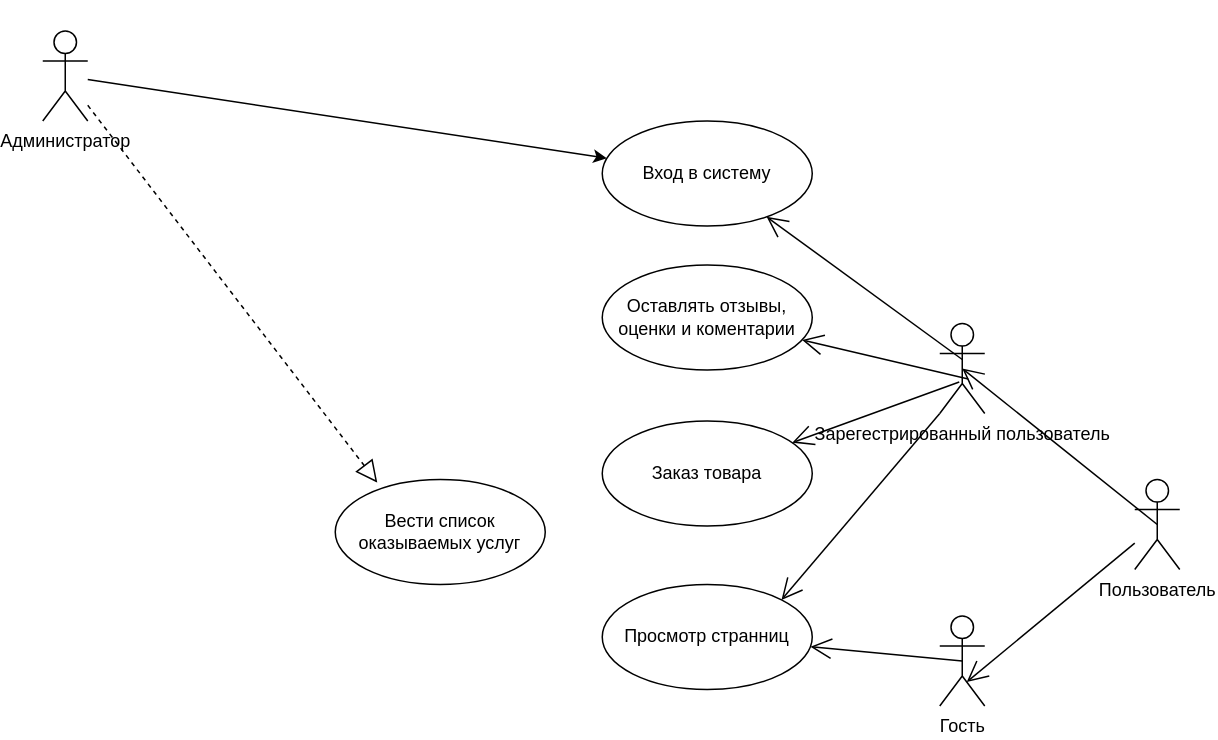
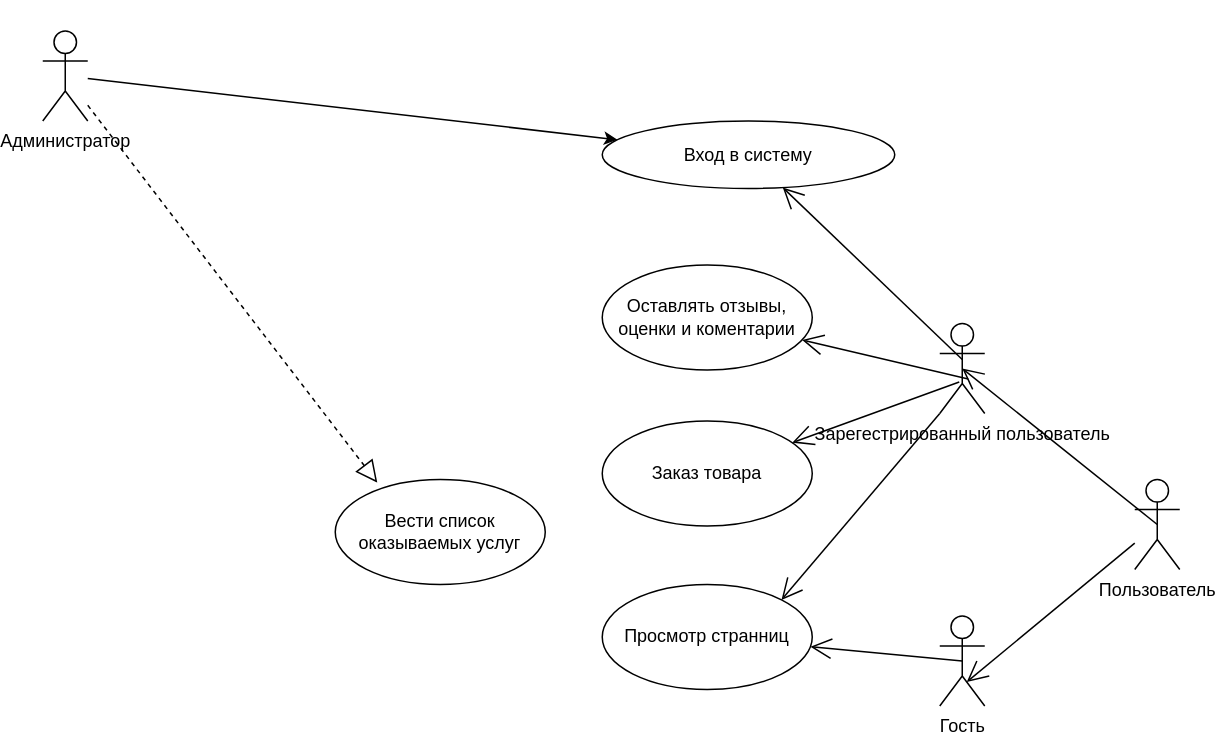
  <mxCell id="0" />
  <mxCell id="1" parent="0" />
  <mxCell id="2" style="rounded=1;sketch=0;orthogonalLoop=1;jettySize=auto;html=1;" edge="1" parent="1" source="3" target="4"><mxGeometry relative="1" as="geometry" /></mxCell>
  <mxCell id="3" value="Администратор" style="shape=umlActor;verticalLabelPosition=bottom;verticalAlign=top;html=1;rounded=0;sketch=0;" vertex="1" parent="1"><mxGeometry x="20" y="20" width="30" height="60" as="geometry" /></mxCell>
- <mxCell id="4" value="Вход в систему" style="ellipse;whiteSpace=wrap;html=1;rounded=0;sketch=0;" vertex="1" parent="1"><mxGeometry x="393" y="80" width="140" height="70" as="geometry" /></mxCell>
+ <mxCell id="4" value="Вход в систему" style="ellipse;whiteSpace=wrap;html=1;rounded=0;sketch=0;" vertex="1" parent="1"><mxGeometry x="393" y="80" width="195" height="45" as="geometry" /></mxCell>
  <mxCell id="5" value="Вести список оказываемых услуг" style="ellipse;whiteSpace=wrap;html=1;rounded=0;sketch=0;" vertex="1" parent="1"><mxGeometry x="215" y="319" width="140" height="70" as="geometry" /></mxCell>
  <mxCell id="6" value="" style="endArrow=block;dashed=1;endFill=0;endSize=12;html=1;entryX=0.2;entryY=0.029;entryDx=0;entryDy=0;entryPerimeter=0;" edge="1" parent="1" source="3" target="5"><mxGeometry width="160" relative="1" as="geometry"><mxPoint x="189" y="332" as="sourcePoint" /><mxPoint x="349" y="332" as="targetPoint" /></mxGeometry></mxCell>
  <mxCell id="7" value="Оставлять отзывы, оценки и коментарии" style="ellipse;whiteSpace=wrap;html=1;rounded=0;sketch=0;" vertex="1" parent="1"><mxGeometry x="393" y="176" width="140" height="70" as="geometry" /></mxCell>
  <mxCell id="8" value="Заказ товара" style="ellipse;whiteSpace=wrap;html=1;rounded=0;sketch=0;" vertex="1" parent="1"><mxGeometry x="393" y="280" width="140" height="70" as="geometry" /></mxCell>
  <mxCell id="9" value="Просмотр странниц" style="ellipse;whiteSpace=wrap;html=1;rounded=0;sketch=0;" vertex="1" parent="1"><mxGeometry x="393" y="389" width="140" height="70" as="geometry" /></mxCell>
  <mxCell id="10" value="Зарегестрированный пользователь" style="shape=umlActor;verticalLabelPosition=bottom;verticalAlign=top;html=1;rounded=0;sketch=0;" vertex="1" parent="1"><mxGeometry x="618" y="215" width="30" height="60" as="geometry" /></mxCell>
  <mxCell id="11" value="Гость" style="shape=umlActor;verticalLabelPosition=bottom;verticalAlign=top;html=1;rounded=0;sketch=0;" vertex="1" parent="1"><mxGeometry x="618" y="410" width="30" height="60" as="geometry" /></mxCell>
  <mxCell id="12" value="Пользователь" style="shape=umlActor;verticalLabelPosition=bottom;verticalAlign=top;html=1;rounded=0;sketch=0;" vertex="1" parent="1"><mxGeometry x="748" y="319" width="30" height="60" as="geometry" /></mxCell>
  <mxCell id="13" value="" style="endArrow=open;endFill=1;endSize=12;html=1;entryX=0.6;entryY=0.733;entryDx=0;entryDy=0;entryPerimeter=0;" edge="1" parent="1" source="12" target="11"><mxGeometry width="160" relative="1" as="geometry"><mxPoint x="189" y="319" as="sourcePoint" /><mxPoint x="657" y="462" as="targetPoint" /></mxGeometry></mxCell>
  <mxCell id="14" value="" style="endArrow=open;endFill=1;endSize=12;html=1;exitX=0.5;exitY=0.5;exitDx=0;exitDy=0;exitPerimeter=0;entryX=0.5;entryY=0.5;entryDx=0;entryDy=0;entryPerimeter=0;" edge="1" parent="1" source="12" target="10"><mxGeometry width="160" relative="1" as="geometry"><mxPoint x="189" y="319" as="sourcePoint" /><mxPoint x="349" y="319" as="targetPoint" /></mxGeometry></mxCell>
  <mxCell id="15" value="" style="endArrow=open;endFill=1;endSize=12;html=1;exitX=0.5;exitY=0.4;exitDx=0;exitDy=0;exitPerimeter=0;" edge="1" parent="1" source="10" target="4"><mxGeometry width="160" relative="1" as="geometry"><mxPoint x="189" y="319" as="sourcePoint" /><mxPoint x="349" y="319" as="targetPoint" /></mxGeometry></mxCell>
  <mxCell id="16" value="" style="endArrow=open;endFill=1;endSize=12;html=1;exitX=0.5;exitY=0.5;exitDx=0;exitDy=0;exitPerimeter=0;" edge="1" parent="1" source="11" target="9"><mxGeometry width="160" relative="1" as="geometry"><mxPoint x="189" y="319" as="sourcePoint" /><mxPoint x="349" y="319" as="targetPoint" /></mxGeometry></mxCell>
  <mxCell id="17" value="" style="endArrow=open;endFill=1;endSize=12;html=1;exitX=0.633;exitY=0.617;exitDx=0;exitDy=0;exitPerimeter=0;" edge="1" parent="1" source="10" target="7"><mxGeometry width="160" relative="1" as="geometry"><mxPoint x="189" y="319" as="sourcePoint" /><mxPoint x="349" y="319" as="targetPoint" /></mxGeometry></mxCell>
  <mxCell id="18" value="" style="endArrow=open;endFill=1;endSize=12;html=1;exitX=0;exitY=1;exitDx=0;exitDy=0;exitPerimeter=0;entryX=1;entryY=0;entryDx=0;entryDy=0;" edge="1" parent="1" source="10" target="9"><mxGeometry width="160" relative="1" as="geometry"><mxPoint x="189" y="319" as="sourcePoint" /><mxPoint x="349" y="319" as="targetPoint" /></mxGeometry></mxCell>
  <mxCell id="19" value="" style="endArrow=open;endFill=1;endSize=12;html=1;" edge="1" parent="1" target="8"><mxGeometry width="160" relative="1" as="geometry"><mxPoint x="631" y="254" as="sourcePoint" /><mxPoint x="349" y="319" as="targetPoint" /></mxGeometry></mxCell>
